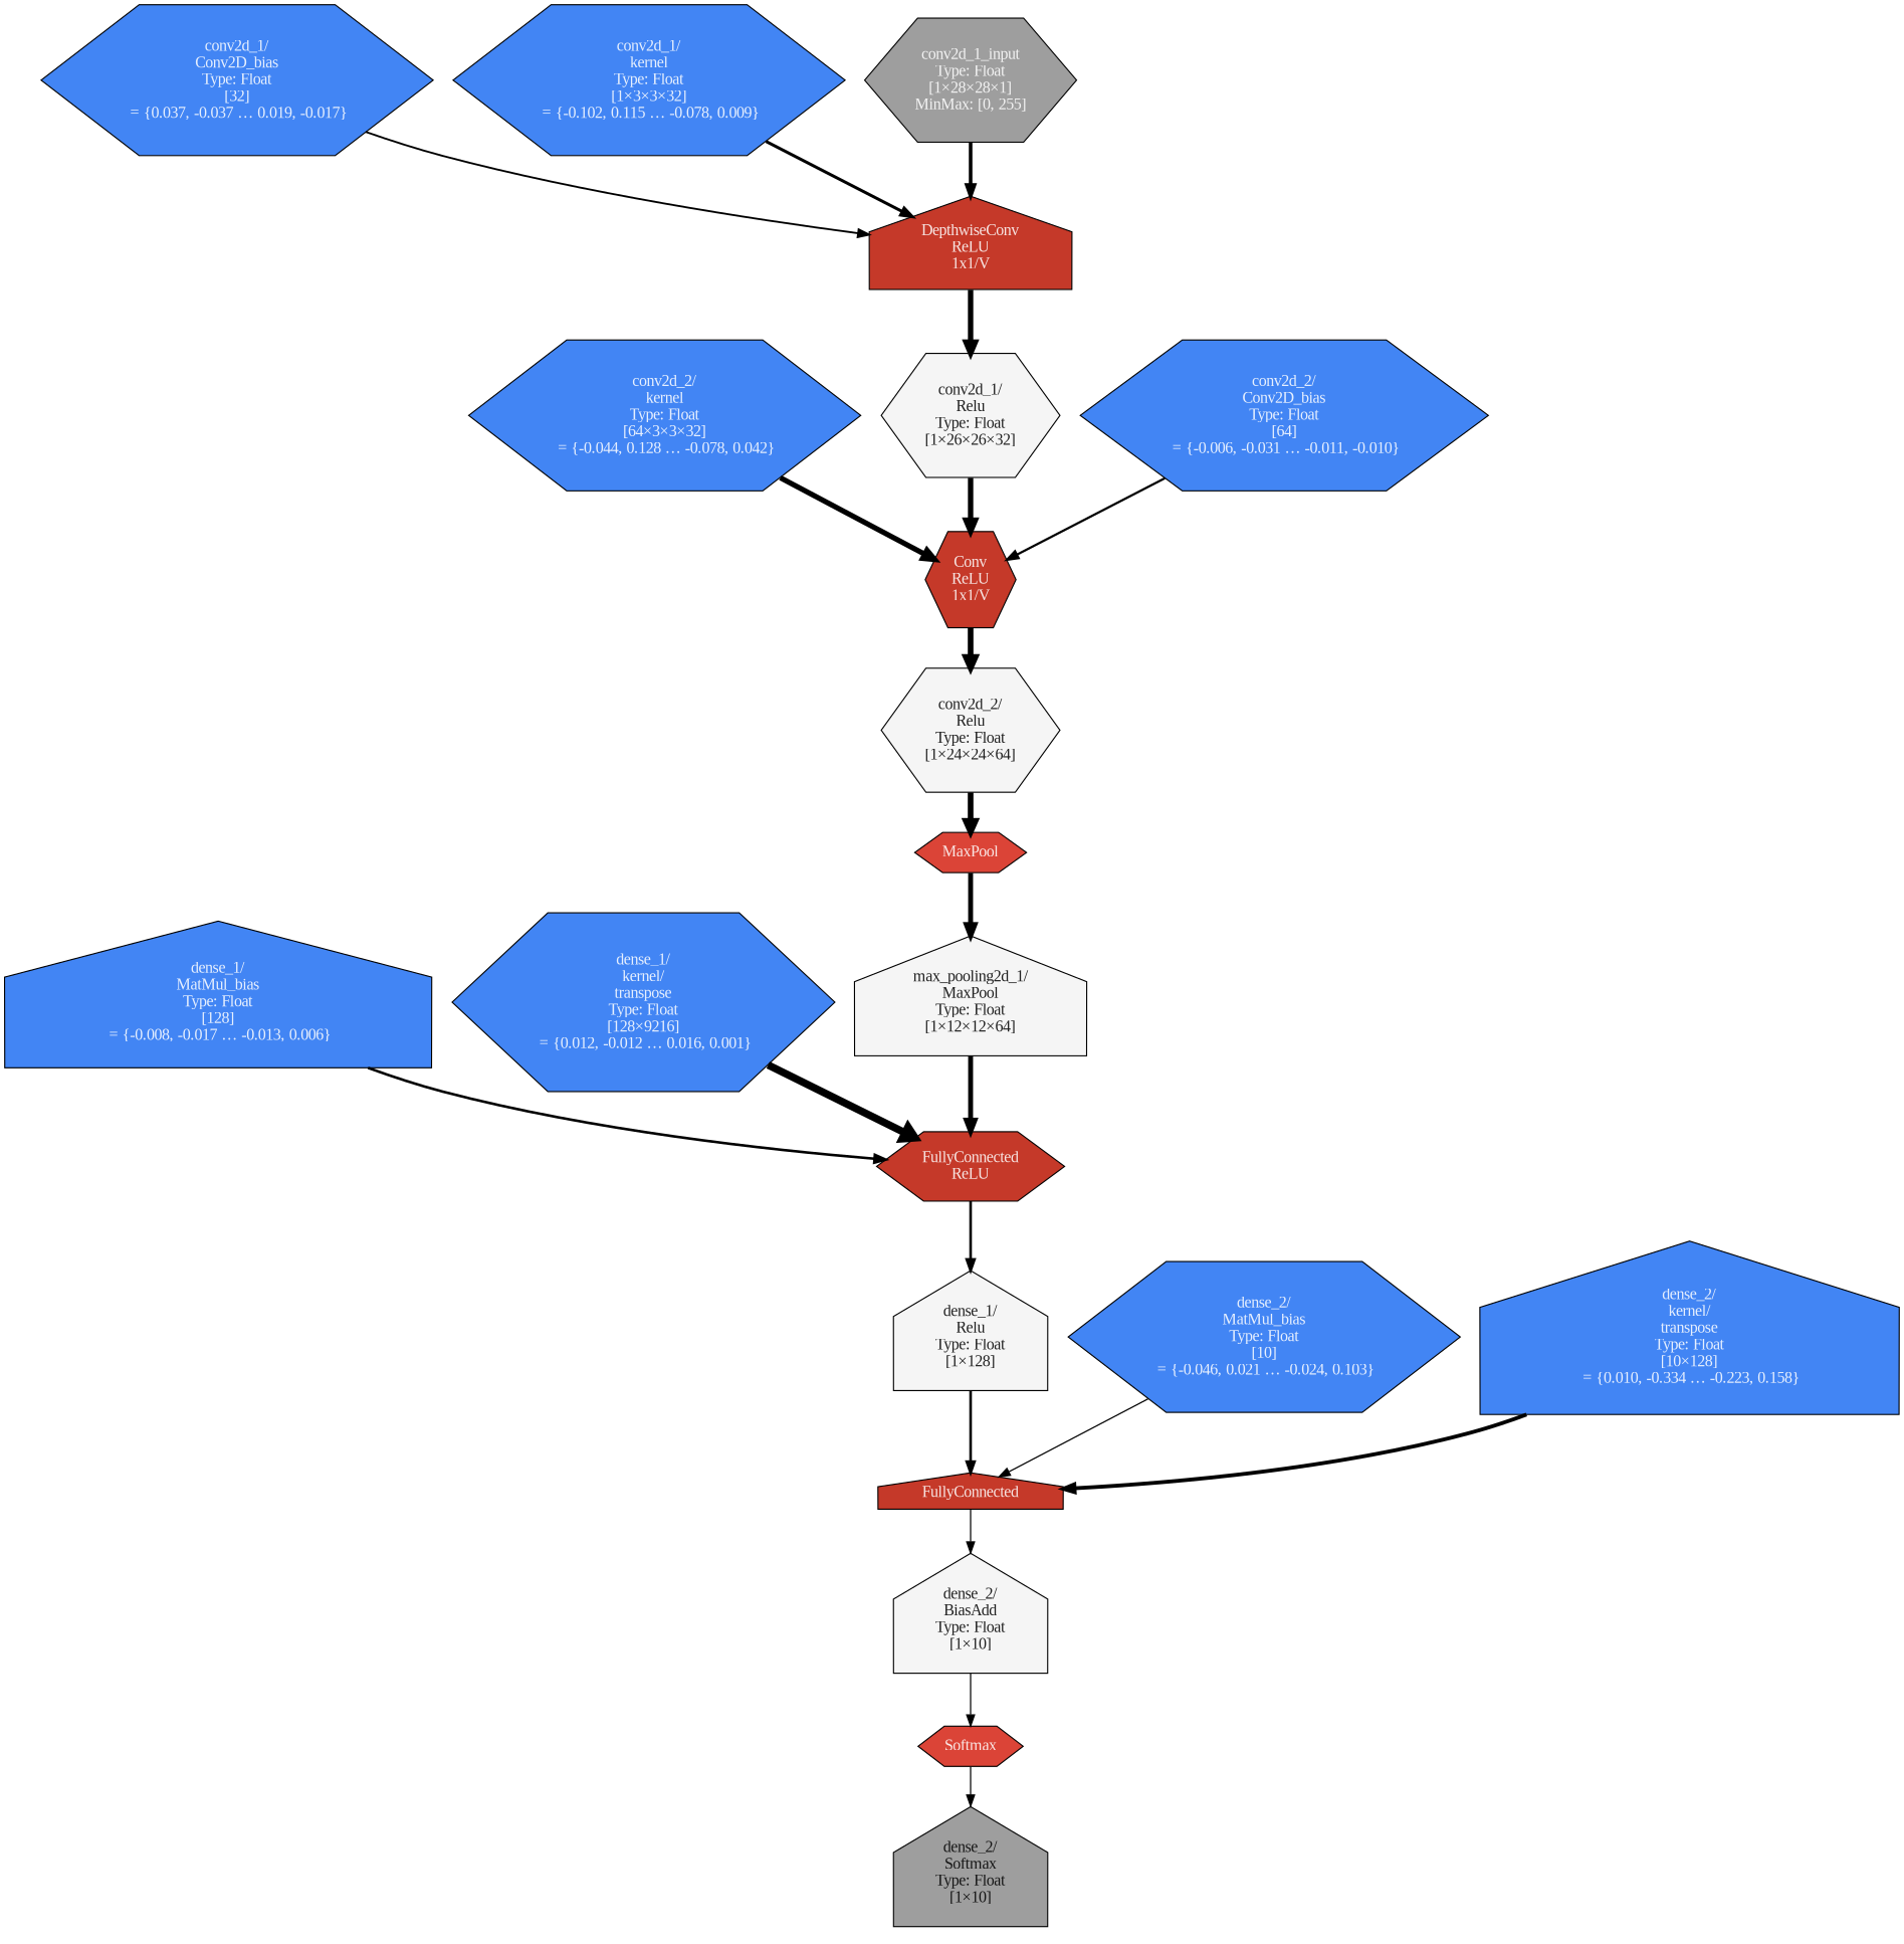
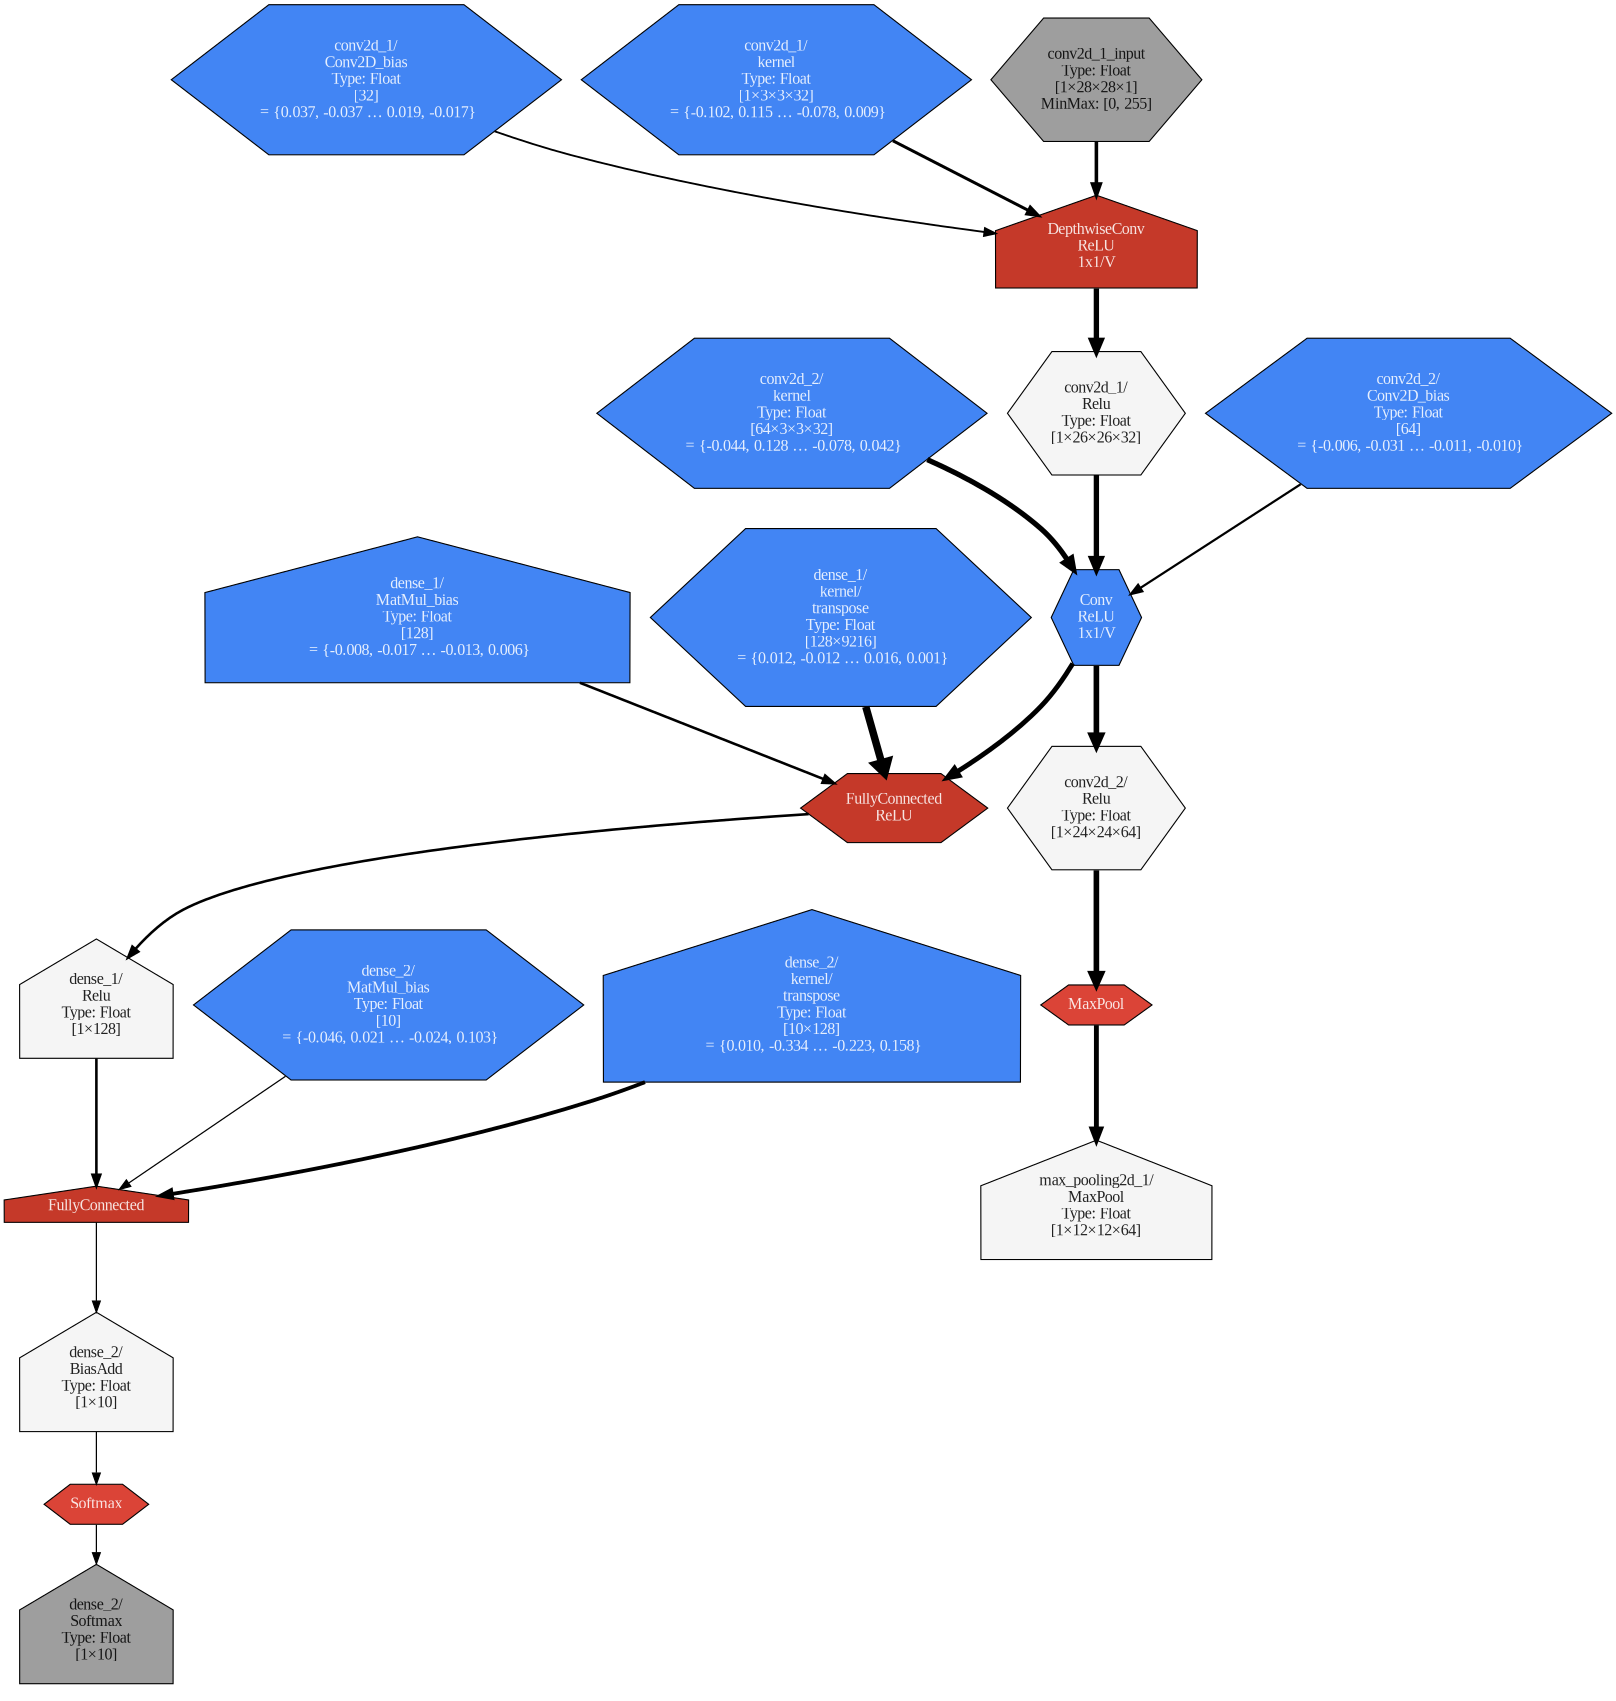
  digraph {
    fontname="Liberation Serif"
    nslimit=125
    node [fillcolor="#4285F4" fontcolor="#FFFFFFDD" fontname="Liberation Serif" shape=hexagon style=filled]
    edge [fontname="Liberation Serif" penwidth=1.107309 weight=1.000000]
    n1 [label="dense_1/\nMatMul_bias\nType: Float\n[128]\n = {-0.008, -0.017 … -0.013, 0.006}" shape=house]
    n2 [fillcolor="#C53929" label="FullyConnected\nReLU"]
    n3 [fillcolor="#F5F5F5" fontcolor="#000000DD" label="dense_1/\nRelu\nType: Float\n[1×128]" shape=house]
    n4 [label="dense_2/\nMatMul_bias\nType: Float\n[10]\n = {-0.046, 0.021 … -0.024, 0.103}"]
    n5 [fillcolor="#C53929" label=FullyConnected shape=house]
    n6 [fillcolor="#F5F5F5" fontcolor="#000000DD" label="dense_2/\nBiasAdd\nType: Float\n[1×10]" shape=house]
    n7 [label="dense_1/\nkernel/\ntranspose\nType: Float\n[128×9216]\n = {0.012, -0.012 … 0.016, 0.001}"]
    n8 [label="conv2d_2/\nkernel\nType: Float\n[64×3×3×32]\n = {-0.044, 0.128 … -0.078, 0.042}"]
-   n9 [fillcolor="#C53929" label="Conv\nReLU\n1x1/V"]
+   n9 [label="Conv\nReLU\n1x1/V"]
    n10 [fillcolor="#F5F5F5" fontcolor="#000000DD" label="conv2d_2/\nRelu\nType: Float\n[1×24×24×64]"]
    n11 [label="conv2d_1/\nConv2D_bias\nType: Float\n[32]\n = {0.037, -0.037 … 0.019, -0.017}"]
    n12 [fillcolor="#C53929" label="DepthwiseConv\nReLU\n1x1/V" shape=house]
    n13 [fillcolor="#F5F5F5" fontcolor="#000000DD" label="conv2d_1/\nRelu\nType: Float\n[1×26×26×32]"]
    n14 [fillcolor="#DB4437" label=Softmax]
    n15 [fillcolor="#9E9E9E" fontcolor="#000000DD" label="dense_2/\nSoftmax\nType: Float\n[1×10]" shape=house]
    n16 [label="conv2d_1/\nkernel\nType: Float\n[1×3×3×32]\n = {-0.102, 0.115 … -0.078, 0.009}"]
    n17 [label="conv2d_2/\nConv2D_bias\nType: Float\n[64]\n = {-0.006, -0.031 … -0.011, -0.010}"]
    n18 [fillcolor="#F5F5F5" fontcolor="#000000DD" label="max_pooling2d_1/\nMaxPool\nType: Float\n[1×12×12×64]" shape=house]
    n19 [label="dense_2/\nkernel/\ntranspose\nType: Float\n[10×128]\n = {0.010, -0.334 … -0.223, 0.158}" shape=house]
-   n20 [fillcolor="#9E9E9E" label="conv2d_1_input\nType: Float\n[1×28×28×1]\nMinMax: [0, 255]"]
+   n20 [fillcolor="#9E9E9E" fontcolor="#000000DD" label="conv2d_1_input\nType: Float\n[1×28×28×1]\nMinMax: [0, 255]"]
    n21 [fillcolor="#DB4437" label=MaxPool]
    n1 -> n2 [penwidth=2.333333]
    n2 -> n3 [penwidth=2.333333 weight=7.000000]
    n3 -> n5 [penwidth=2.333333 weight=7.000000]
    n4 -> n5
    n5 -> n6 [weight=3.321928]
    n6 -> n14 [weight=3.321928]
    n7 -> n2 [penwidth=6.723309]
    n8 -> n9 [penwidth=4.723308]
    n9 -> n10 [penwidth=5.056642 weight=15.169925]
    n10 -> n21 [penwidth=5.056642 weight=15.169925]
    n11 -> n12 [penwidth=1.666667]
    n12 -> n13 [penwidth=4.800293 weight=14.400880]
    n13 -> n9 [penwidth=4.800293 weight=14.400880]
    n14 -> n15 [weight=3.321928]
    n16 -> n12 [penwidth=2.723308]
    n17 -> n9 [penwidth=2.000000]
-   n18 -> n2 [penwidth=4.389975 weight=13.169925]
+   n9 -> n2 [penwidth=4.389975 weight=13.169925]
    n19 -> n5 [penwidth=3.440643]
    n20 -> n12 [penwidth=3.204903 weight=9.614710]
    n21 -> n18 [penwidth=4.389975 weight=13.169925]
  }
